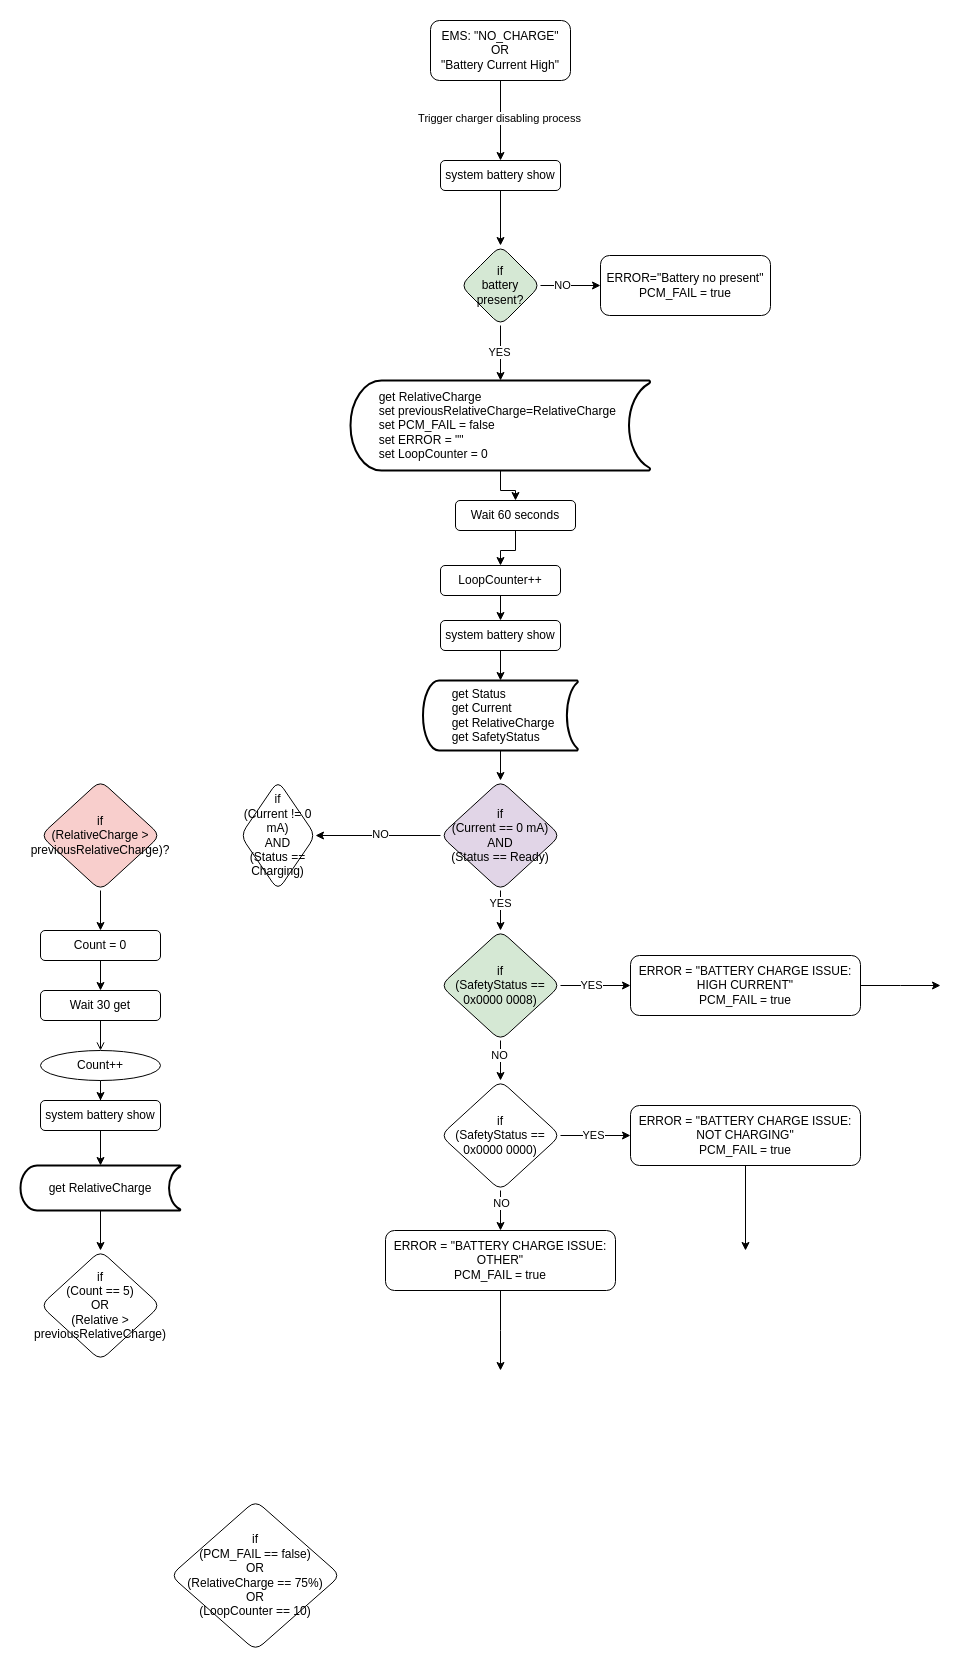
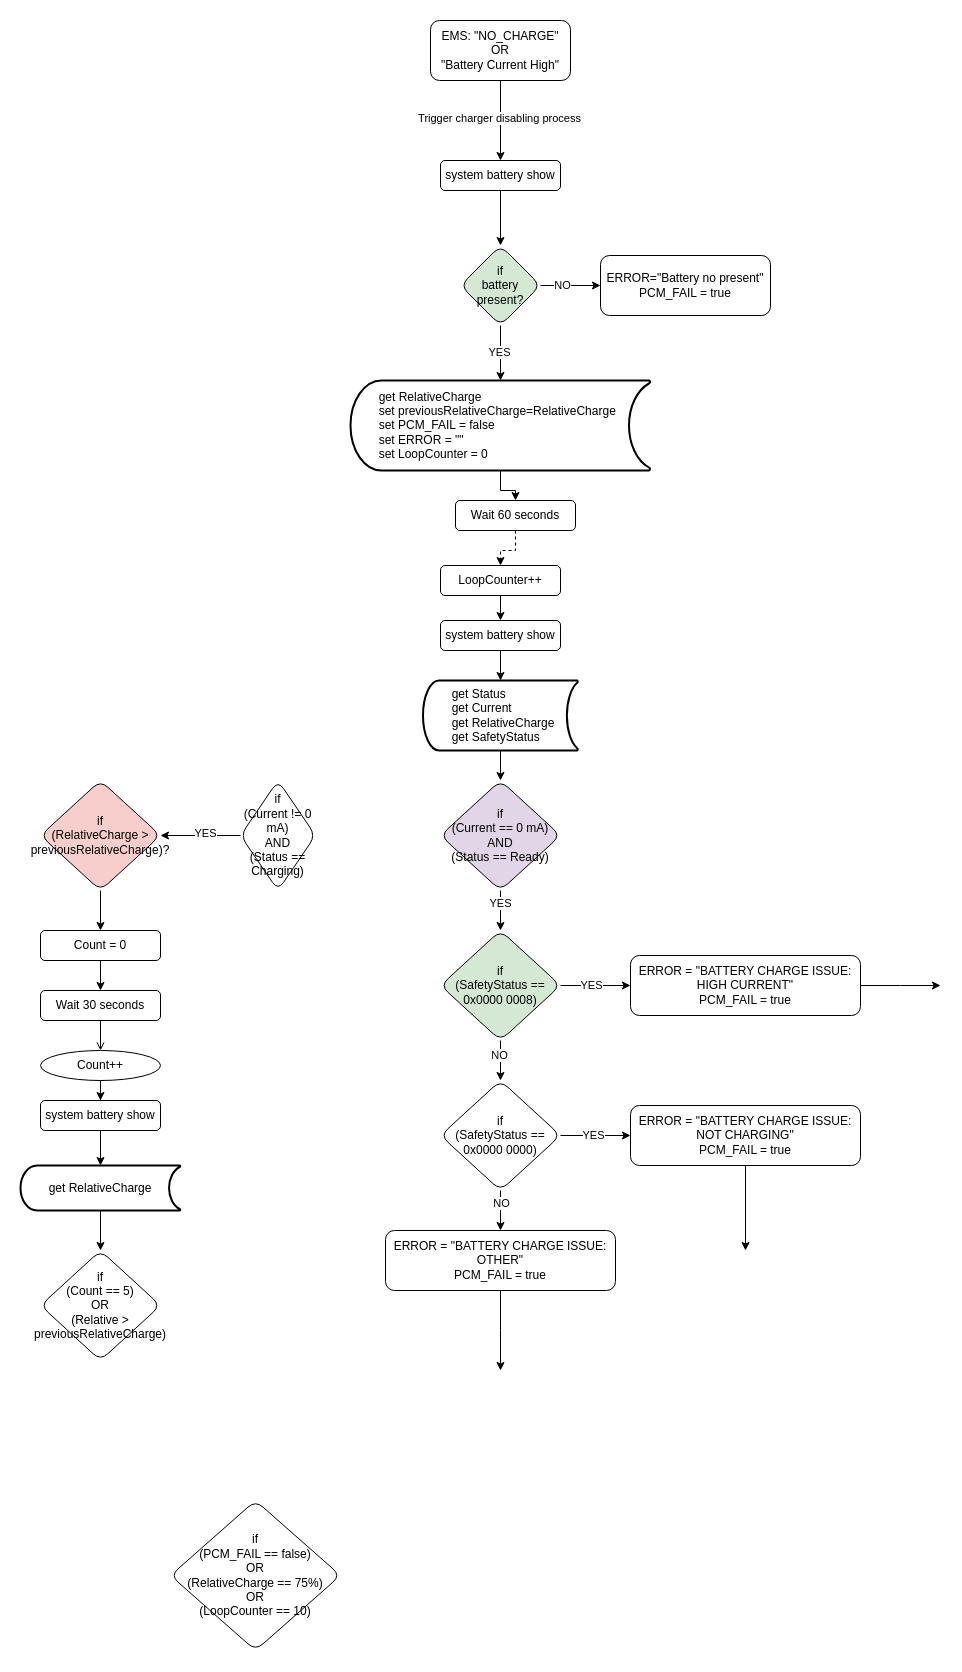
  <mxCell id="0" />
  <mxCell id="1" parent="0" />
  <mxCell id="2" value="" style="edgeStyle=orthogonalEdgeStyle;rounded=0;orthogonalLoop=1;jettySize=auto;html=1;" edge="1" parent="1" source="4" target="6"><mxGeometry relative="1" as="geometry" /></mxCell>
  <mxCell id="3" value="Trigger charger disabling process" style="edgeLabel;html=1;align=center;verticalAlign=middle;resizable=0;points=[];" vertex="1" connectable="0" parent="2"><mxGeometry x="-0.082" y="-2" relative="1" as="geometry"><mxPoint as="offset" /></mxGeometry></mxCell>
  <mxCell id="4" value="EMS: &quot;NO_CHARGE&quot;&lt;div&gt;OR&lt;/div&gt;&lt;div&gt;&quot;Battery Current High&quot;&lt;/div&gt;" style="rounded=1;whiteSpace=wrap;html=1;" vertex="1" parent="1"><mxGeometry x="430" y="20" width="140" height="60" as="geometry" /></mxCell>
  <mxCell id="5" value="" style="edgeStyle=orthogonalEdgeStyle;rounded=0;orthogonalLoop=1;jettySize=auto;html=1;" edge="1" parent="1" source="6" target="11"><mxGeometry relative="1" as="geometry" /></mxCell>
  <mxCell id="6" value="system battery show" style="whiteSpace=wrap;html=1;rounded=1;" vertex="1" parent="1"><mxGeometry x="440" y="160" width="120" height="30" as="geometry" /></mxCell>
  <mxCell id="7" value="" style="edgeStyle=orthogonalEdgeStyle;rounded=0;orthogonalLoop=1;jettySize=auto;html=1;" edge="1" parent="1" source="11" target="12"><mxGeometry relative="1" as="geometry" /></mxCell>
  <mxCell id="8" value="NO" style="edgeLabel;html=1;align=center;verticalAlign=middle;resizable=0;points=[];" vertex="1" connectable="0" parent="7"><mxGeometry x="-0.275" y="1" relative="1" as="geometry"><mxPoint x="-1" as="offset" /></mxGeometry></mxCell>
  <mxCell id="9" style="edgeStyle=orthogonalEdgeStyle;rounded=0;orthogonalLoop=1;jettySize=auto;html=1;entryX=0.5;entryY=0;entryDx=0;entryDy=0;entryPerimeter=0;" edge="1" parent="1" source="11" target="14"><mxGeometry relative="1" as="geometry"><mxPoint x="500" y="380" as="targetPoint" /></mxGeometry></mxCell>
  <mxCell id="10" value="YES" style="edgeLabel;html=1;align=center;verticalAlign=middle;resizable=0;points=[];" vertex="1" connectable="0" parent="9"><mxGeometry x="-0.06" y="-2" relative="1" as="geometry"><mxPoint as="offset" /></mxGeometry></mxCell>
  <mxCell id="11" value="if&lt;div&gt;battery present?&lt;/div&gt;" style="rhombus;whiteSpace=wrap;html=1;rounded=1;fillColor=#d5e8d4;" vertex="1" parent="1"><mxGeometry x="460" y="245" width="80" height="80" as="geometry" /></mxCell>
  <mxCell id="12" value="ERROR=&quot;Battery no present&quot;&lt;div&gt;PCM_FAIL = true&lt;/div&gt;" style="whiteSpace=wrap;html=1;rounded=1;" vertex="1" parent="1"><mxGeometry x="600" y="255" width="170" height="60" as="geometry" /></mxCell>
  <mxCell id="13" value="" style="edgeStyle=orthogonalEdgeStyle;rounded=0;orthogonalLoop=1;jettySize=auto;html=1;" edge="1" parent="1" source="14" target="16"><mxGeometry relative="1" as="geometry" /></mxCell>
  <mxCell id="14" value="&lt;span style=&quot;&quot;&gt;&lt;span style=&quot;white-space: pre;&quot;&gt;&#09;&lt;/span&gt;get RelativeCharge&lt;/span&gt;&lt;div style=&quot;&quot;&gt;&lt;span style=&quot;white-space: pre;&quot;&gt;&#09;&lt;/span&gt;set&amp;nbsp;previousRelativeCharge=RelativeCharge&lt;/div&gt;&lt;div style=&quot;&quot;&gt;&lt;span style=&quot;white-space: pre;&quot;&gt;&#09;&lt;/span&gt;set PCM_FAIL = false&lt;/div&gt;&lt;div style=&quot;&quot;&gt;&lt;span style=&quot;white-space: pre;&quot;&gt;&#09;&lt;/span&gt;set ERROR = &quot;&quot;&lt;/div&gt;&lt;div style=&quot;&quot;&gt;&lt;span style=&quot;white-space: pre;&quot;&gt;&#09;&lt;/span&gt;set LoopCounter = 0&lt;/div&gt;" style="strokeWidth=2;html=1;shape=mxgraph.flowchart.stored_data;whiteSpace=wrap;align=left;" vertex="1" parent="1"><mxGeometry x="350" y="380" width="300" height="90" as="geometry" /></mxCell>
- <mxCell id="15" value="" style="edgeStyle=orthogonalEdgeStyle;rounded=0;orthogonalLoop=1;jettySize=auto;html=1;entryX=0.5;entryY=0;entryDx=0;entryDy=0;" edge="1" parent="1" source="16" target="18"><mxGeometry relative="1" as="geometry"><mxPoint x="500" y="605" as="targetPoint" /></mxGeometry></mxCell>
+ <mxCell id="15" value="" style="edgeStyle=orthogonalEdgeStyle;rounded=0;orthogonalLoop=1;jettySize=auto;html=1;entryX=0.5;entryY=0;entryDx=0;entryDy=0;dashed=1;" edge="1" parent="1" source="16" target="18"><mxGeometry relative="1" as="geometry"><mxPoint x="500" y="605" as="targetPoint" /></mxGeometry></mxCell>
  <mxCell id="16" value="Wait 60 seconds" style="rounded=1;whiteSpace=wrap;html=1;" vertex="1" parent="1"><mxGeometry x="455" y="500" width="120" height="30" as="geometry" /></mxCell>
  <mxCell id="17" value="" style="edgeStyle=orthogonalEdgeStyle;rounded=0;orthogonalLoop=1;jettySize=auto;html=1;" edge="1" parent="1" source="18" target="20"><mxGeometry relative="1" as="geometry" /></mxCell>
  <mxCell id="18" value="LoopCounter++" style="whiteSpace=wrap;html=1;rounded=1;" vertex="1" parent="1"><mxGeometry x="440" y="565" width="120" height="30" as="geometry" /></mxCell>
  <mxCell id="19" value="" style="edgeStyle=orthogonalEdgeStyle;rounded=0;orthogonalLoop=1;jettySize=auto;html=1;" edge="1" parent="1" source="20" target="22"><mxGeometry relative="1" as="geometry" /></mxCell>
  <mxCell id="20" value="system battery show" style="whiteSpace=wrap;html=1;rounded=1;" vertex="1" parent="1"><mxGeometry x="440" y="620" width="120" height="30" as="geometry" /></mxCell>
  <mxCell id="21" value="" style="edgeStyle=orthogonalEdgeStyle;rounded=0;orthogonalLoop=1;jettySize=auto;html=1;entryX=0.5;entryY=0;entryDx=0;entryDy=0;" edge="1" parent="1" source="22" target="27"><mxGeometry relative="1" as="geometry"><mxPoint x="500" y="825" as="targetPoint" /></mxGeometry></mxCell>
  <mxCell id="22" value="&lt;span style=&quot;white-space: pre;&quot;&gt;&#09;&lt;/span&gt;get Status&lt;div&gt;&lt;span style=&quot;white-space: pre;&quot;&gt;&#09;&lt;/span&gt;get Current&lt;/div&gt;&lt;div&gt;&lt;span style=&quot;white-space: pre;&quot;&gt;&#09;&lt;/span&gt;get RelativeCharge&lt;/div&gt;&lt;div&gt;&lt;span style=&quot;white-space: pre;&quot;&gt;&#09;&lt;/span&gt;get SafetyStatus&lt;/div&gt;" style="strokeWidth=2;html=1;shape=mxgraph.flowchart.stored_data;whiteSpace=wrap;align=left;" vertex="1" parent="1"><mxGeometry x="422.5" y="680" width="155" height="70" as="geometry" /></mxCell>
  <mxCell id="23" value="" style="edgeStyle=orthogonalEdgeStyle;rounded=0;orthogonalLoop=1;jettySize=auto;html=1;entryX=0.5;entryY=0;entryDx=0;entryDy=0;" edge="1" parent="1" source="27" target="34"><mxGeometry relative="1" as="geometry"><mxPoint x="500" y="930" as="targetPoint" /></mxGeometry></mxCell>
  <mxCell id="24" value="YES" style="edgeLabel;html=1;align=center;verticalAlign=middle;resizable=0;points=[];" vertex="1" connectable="0" parent="23"><mxGeometry x="-0.383" y="-1" relative="1" as="geometry"><mxPoint as="offset" /></mxGeometry></mxCell>
- <mxCell id="25" value="" style="edgeStyle=orthogonalEdgeStyle;rounded=0;orthogonalLoop=1;jettySize=auto;html=1;" edge="1" parent="1" source="27" target="47"><mxGeometry relative="1" as="geometry" /></mxCell>
- <mxCell id="26" value="NO" style="edgeLabel;html=1;align=center;verticalAlign=middle;resizable=0;points=[];" vertex="1" connectable="0" parent="25"><mxGeometry x="-0.028" y="-2" relative="1" as="geometry"><mxPoint as="offset" /></mxGeometry></mxCell>
  <mxCell id="27" value="if&lt;div&gt;(Current == 0 mA)&lt;/div&gt;&lt;div&gt;AND&lt;/div&gt;&lt;div&gt;(Status == Ready)&lt;/div&gt;" style="rhombus;whiteSpace=wrap;html=1;rounded=1;fillColor=#e1d5e7;" vertex="1" parent="1"><mxGeometry x="440" y="780" width="120" height="110" as="geometry" /></mxCell>
  <mxCell id="28" value="" style="edgeStyle=orthogonalEdgeStyle;rounded=0;orthogonalLoop=1;jettySize=auto;html=1;" edge="1" parent="1" source="29"><mxGeometry relative="1" as="geometry"><mxPoint x="940" y="985" as="targetPoint" /></mxGeometry></mxCell>
  <mxCell id="29" value="ERROR = &quot;BATTERY CHARGE ISSUE: HIGH CURRENT&quot;&lt;div&gt;PCM_FAIL = true&lt;/div&gt;" style="whiteSpace=wrap;html=1;rounded=1;align=center;" vertex="1" parent="1"><mxGeometry x="630" y="955" width="230" height="60" as="geometry" /></mxCell>
  <mxCell id="30" value="" style="edgeStyle=orthogonalEdgeStyle;rounded=0;orthogonalLoop=1;jettySize=auto;html=1;" edge="1" parent="1" source="34" target="39"><mxGeometry relative="1" as="geometry" /></mxCell>
  <mxCell id="31" value="NO" style="edgeLabel;html=1;align=center;verticalAlign=middle;resizable=0;points=[];" vertex="1" connectable="0" parent="30"><mxGeometry x="-0.3" y="-2" relative="1" as="geometry"><mxPoint as="offset" /></mxGeometry></mxCell>
  <mxCell id="32" value="" style="edgeStyle=orthogonalEdgeStyle;rounded=0;orthogonalLoop=1;jettySize=auto;html=1;" edge="1" parent="1" source="34" target="29"><mxGeometry relative="1" as="geometry" /></mxCell>
  <mxCell id="33" value="YES" style="edgeLabel;html=1;align=center;verticalAlign=middle;resizable=0;points=[];" vertex="1" connectable="0" parent="32"><mxGeometry x="-0.131" y="1" relative="1" as="geometry"><mxPoint as="offset" /></mxGeometry></mxCell>
  <mxCell id="34" value="if&lt;div&gt;(SafetyStatus == 0x0000 0008)&lt;/div&gt;" style="rhombus;whiteSpace=wrap;html=1;rounded=1;fillColor=#d5e8d4;" vertex="1" parent="1"><mxGeometry x="440" y="930" width="120" height="110" as="geometry" /></mxCell>
  <mxCell id="35" value="" style="edgeStyle=orthogonalEdgeStyle;rounded=0;orthogonalLoop=1;jettySize=auto;html=1;" edge="1" parent="1" source="39" target="41"><mxGeometry relative="1" as="geometry" /></mxCell>
  <mxCell id="36" value="YES" style="edgeLabel;html=1;align=center;verticalAlign=middle;resizable=0;points=[];" vertex="1" connectable="0" parent="35"><mxGeometry x="-0.09" y="1" relative="1" as="geometry"><mxPoint as="offset" /></mxGeometry></mxCell>
  <mxCell id="37" value="" style="edgeStyle=orthogonalEdgeStyle;rounded=0;orthogonalLoop=1;jettySize=auto;html=1;entryX=0.5;entryY=0;entryDx=0;entryDy=0;" edge="1" parent="1" source="39" target="43"><mxGeometry relative="1" as="geometry"><mxPoint x="500" y="1295" as="targetPoint" /></mxGeometry></mxCell>
  <mxCell id="38" value="NO" style="edgeLabel;html=1;align=center;verticalAlign=middle;resizable=0;points=[];" vertex="1" connectable="0" parent="37"><mxGeometry x="-0.407" relative="1" as="geometry"><mxPoint as="offset" /></mxGeometry></mxCell>
  <mxCell id="39" value="if&lt;div&gt;(SafetyStatus == 0x0000 0000)&lt;/div&gt;" style="rhombus;whiteSpace=wrap;html=1;rounded=1;" vertex="1" parent="1"><mxGeometry x="440" y="1080" width="120" height="110" as="geometry" /></mxCell>
  <mxCell id="40" value="" style="edgeStyle=orthogonalEdgeStyle;rounded=0;orthogonalLoop=1;jettySize=auto;html=1;" edge="1" parent="1" source="41"><mxGeometry relative="1" as="geometry"><mxPoint x="745" y="1250" as="targetPoint" /></mxGeometry></mxCell>
  <mxCell id="41" value="ERROR = &quot;BATTERY CHARGE ISSUE: NOT CHARGING&quot;&lt;div&gt;PCM_FAIL = true&lt;/div&gt;" style="whiteSpace=wrap;html=1;rounded=1;align=center;" vertex="1" parent="1"><mxGeometry x="630" y="1105" width="230" height="60" as="geometry" /></mxCell>
  <mxCell id="42" value="" style="edgeStyle=orthogonalEdgeStyle;rounded=0;orthogonalLoop=1;jettySize=auto;html=1;" edge="1" parent="1" source="43"><mxGeometry relative="1" as="geometry"><mxPoint x="500" y="1370" as="targetPoint" /></mxGeometry></mxCell>
  <mxCell id="43" value="ERROR = &quot;BATTERY CHARGE ISSUE: OTHER&quot;&lt;div&gt;PCM_FAIL = true&lt;/div&gt;" style="whiteSpace=wrap;html=1;rounded=1;align=center;" vertex="1" parent="1"><mxGeometry x="385" y="1230" width="230" height="60" as="geometry" /></mxCell>
  <mxCell id="44" value="if&lt;div&gt;(PCM_FAIL == false)&lt;/div&gt;&lt;div&gt;OR&lt;/div&gt;&lt;div&gt;(RelativeCharge == 75%)&lt;/div&gt;&lt;div&gt;OR&lt;/div&gt;&lt;div&gt;(LoopCounter == 10)&lt;/div&gt;" style="rhombus;whiteSpace=wrap;html=1;rounded=1;" vertex="1" parent="1"><mxGeometry x="170" y="1500" width="170" height="150" as="geometry" /></mxCell>
+ <mxCell id="45" value="" style="edgeStyle=orthogonalEdgeStyle;rounded=0;orthogonalLoop=1;jettySize=auto;html=1;" edge="1" parent="1" source="47" target="49"><mxGeometry relative="1" as="geometry" /></mxCell>
+ <mxCell id="46" value="YES" style="edgeLabel;html=1;align=center;verticalAlign=middle;resizable=0;points=[];" vertex="1" connectable="0" parent="45"><mxGeometry x="-0.103" y="-3" relative="1" as="geometry"><mxPoint as="offset" /></mxGeometry></mxCell>
  <mxCell id="47" value="if&lt;div&gt;(Current != 0 mA)&lt;/div&gt;&lt;div&gt;AND&lt;/div&gt;&lt;div&gt;(Status == Charging)&lt;/div&gt;" style="rhombus;whiteSpace=wrap;html=1;rounded=1;" vertex="1" parent="1"><mxGeometry x="240" y="780" width="75" height="110" as="geometry" /></mxCell>
  <mxCell id="48" value="" style="edgeStyle=orthogonalEdgeStyle;rounded=0;orthogonalLoop=1;jettySize=auto;html=1;" edge="1" parent="1" source="49" target="51"><mxGeometry relative="1" as="geometry" /></mxCell>
  <mxCell id="49" value="if&lt;div&gt;(RelativeCharge &amp;gt;&lt;/div&gt;&lt;div&gt;&lt;span style=&quot;text-align: left;&quot;&gt;previousRelativeCharge)?&lt;/span&gt;&lt;br&gt;&lt;/div&gt;" style="rhombus;whiteSpace=wrap;html=1;rounded=1;fillColor=#f8cecc;" vertex="1" parent="1"><mxGeometry x="40" y="780" width="120" height="110" as="geometry" /></mxCell>
  <mxCell id="50" value="" style="edgeStyle=orthogonalEdgeStyle;rounded=0;orthogonalLoop=1;jettySize=auto;html=1;" edge="1" parent="1" source="51" target="53"><mxGeometry relative="1" as="geometry" /></mxCell>
  <mxCell id="51" value="Count = 0" style="whiteSpace=wrap;html=1;rounded=1;" vertex="1" parent="1"><mxGeometry x="40" y="930" width="120" height="30" as="geometry" /></mxCell>
  <mxCell id="52" value="" style="edgeStyle=orthogonalEdgeStyle;rounded=0;orthogonalLoop=1;jettySize=auto;html=1;endArrow=open;" edge="1" parent="1" source="53" target="55"><mxGeometry relative="1" as="geometry" /></mxCell>
- <mxCell id="53" value="Wait 30 get" style="whiteSpace=wrap;html=1;rounded=1;" vertex="1" parent="1"><mxGeometry x="40" y="990" width="120" height="30" as="geometry" /></mxCell>
+ <mxCell id="53" value="Wait 30 seconds" style="whiteSpace=wrap;html=1;rounded=1;" vertex="1" parent="1"><mxGeometry x="40" y="990" width="120" height="30" as="geometry" /></mxCell>
  <mxCell id="54" value="" style="edgeStyle=orthogonalEdgeStyle;rounded=0;orthogonalLoop=1;jettySize=auto;html=1;" edge="1" parent="1" source="55" target="57"><mxGeometry relative="1" as="geometry" /></mxCell>
  <mxCell id="55" value="Count++" style="ellipse;whiteSpace=wrap;html=1;" vertex="1" parent="1"><mxGeometry x="40" y="1050" width="120" height="30" as="geometry" /></mxCell>
  <mxCell id="56" value="" style="edgeStyle=orthogonalEdgeStyle;rounded=0;orthogonalLoop=1;jettySize=auto;html=1;" edge="1" parent="1" source="57" target="59"><mxGeometry relative="1" as="geometry" /></mxCell>
  <mxCell id="57" value="system battery show" style="whiteSpace=wrap;html=1;rounded=1;" vertex="1" parent="1"><mxGeometry x="40" y="1100" width="120" height="30" as="geometry" /></mxCell>
  <mxCell id="58" value="" style="edgeStyle=orthogonalEdgeStyle;rounded=0;orthogonalLoop=1;jettySize=auto;html=1;" edge="1" parent="1" source="59" target="60"><mxGeometry relative="1" as="geometry" /></mxCell>
  <mxCell id="59" value="&lt;div&gt;&lt;span style=&quot;white-space: pre;&quot;&gt;&#09;&lt;/span&gt;get RelativeCharge&lt;/div&gt;" style="strokeWidth=2;html=1;shape=mxgraph.flowchart.stored_data;whiteSpace=wrap;align=left;" vertex="1" parent="1"><mxGeometry x="20" y="1165" width="160" height="45" as="geometry" /></mxCell>
  <mxCell id="60" value="&lt;div&gt;if&lt;/div&gt;&lt;div&gt;(Count == 5)&lt;br&gt;OR&lt;/div&gt;&lt;div&gt;(Relative &amp;gt;&lt;/div&gt;&lt;div&gt;&lt;span style=&quot;text-align: left; background-color: initial;&quot;&gt;previousRelativeCharge&lt;/span&gt;)&lt;/div&gt;" style="rhombus;whiteSpace=wrap;html=1;rounded=1;" vertex="1" parent="1"><mxGeometry x="40" y="1250" width="120" height="110" as="geometry" /></mxCell>
